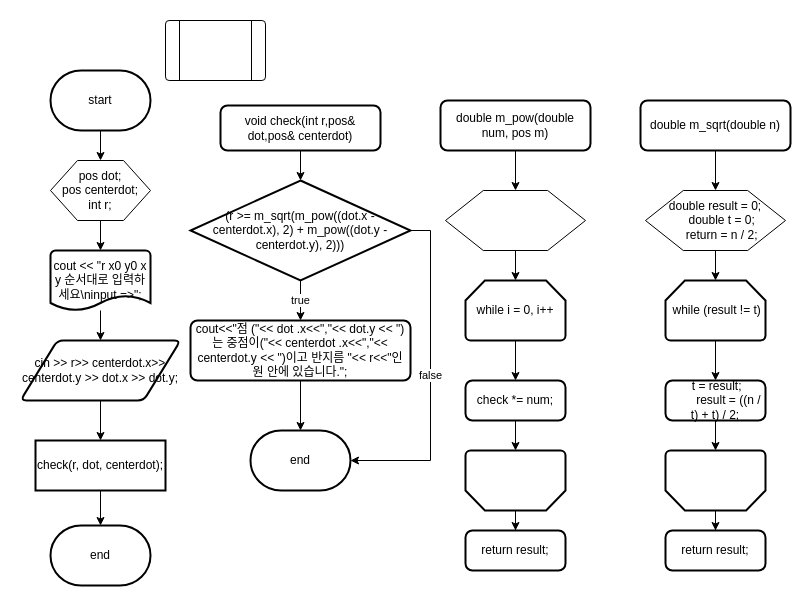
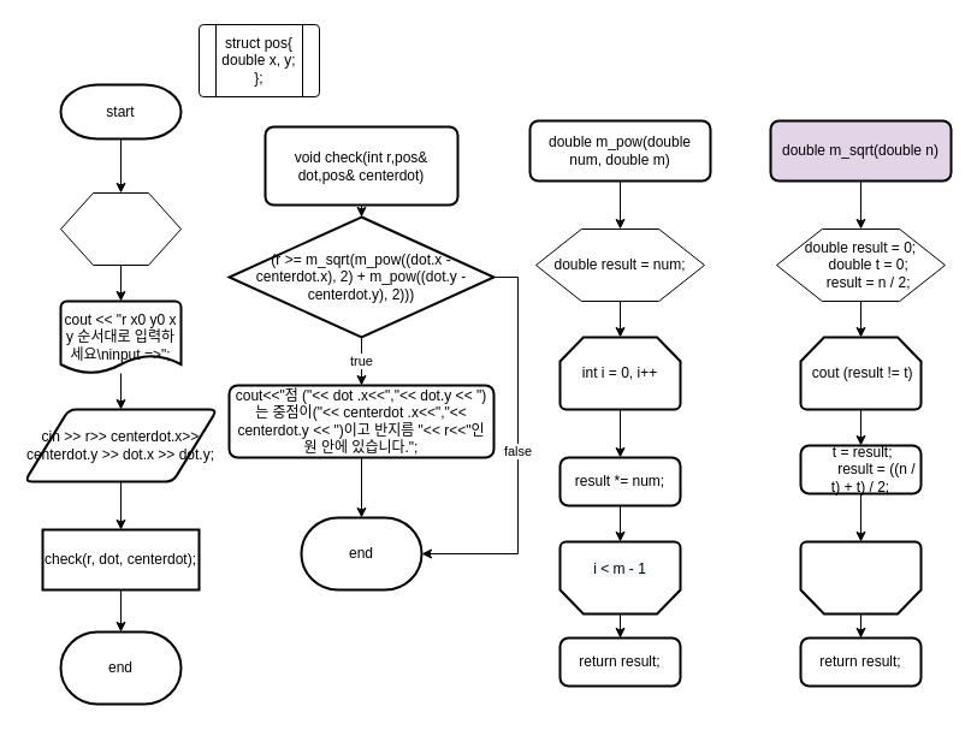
  <mxCell id="0" />
  <mxCell id="1" parent="0" />
  <mxCell id="2" style="edgeStyle=orthogonalEdgeStyle;rounded=0;orthogonalLoop=1;jettySize=auto;html=1;exitX=0.5;exitY=1;exitDx=0;exitDy=0;exitPerimeter=0;entryX=0.5;entryY=0;entryDx=0;entryDy=0;" edge="1" parent="1" source="3" target="8"><mxGeometry relative="1" as="geometry" /></mxCell>
- <mxCell id="3" value="start" style="strokeWidth=2;html=1;shape=mxgraph.flowchart.terminator;whiteSpace=wrap;" vertex="1" parent="1"><mxGeometry x="50" y="70" width="100" height="60" as="geometry" /></mxCell>
+ <mxCell id="3" value="start" style="strokeWidth=2;html=1;shape=mxgraph.flowchart.terminator;whiteSpace=wrap;" vertex="1" parent="1"><mxGeometry x="50" y="70" width="100" height="45" as="geometry" /></mxCell>
  <mxCell id="4" value="end" style="strokeWidth=2;html=1;shape=mxgraph.flowchart.terminator;whiteSpace=wrap;" vertex="1" parent="1"><mxGeometry x="50" y="525" width="100" height="60" as="geometry" /></mxCell>
  <mxCell id="5" style="edgeStyle=orthogonalEdgeStyle;rounded=0;orthogonalLoop=1;jettySize=auto;html=1;" edge="1" parent="1" source="6" target="4"><mxGeometry relative="1" as="geometry" /></mxCell>
  <mxCell id="6" value="check(r, dot, centerdot);" style="whiteSpace=wrap;html=1;absoluteArcSize=1;arcSize=14;strokeWidth=2;rounded=0;" vertex="1" parent="1"><mxGeometry x="35" y="440" width="130" height="50" as="geometry" /></mxCell>
  <mxCell id="7" style="edgeStyle=orthogonalEdgeStyle;rounded=0;orthogonalLoop=1;jettySize=auto;html=1;entryX=0.5;entryY=0;entryDx=0;entryDy=0;entryPerimeter=0;" edge="1" parent="1" source="8" target="13"><mxGeometry relative="1" as="geometry" /></mxCell>
  <mxCell id="8" value="" style="verticalLabelPosition=bottom;verticalAlign=top;html=1;shape=hexagon;perimeter=hexagonPerimeter2;arcSize=6;size=0.27;" vertex="1" parent="1"><mxGeometry x="50" y="160" width="100" height="60" as="geometry" /></mxCell>
- <mxCell id="9" value="pos dot;&#10; pos centerdot;&#10; int r;" style="text;html=1;strokeColor=none;fillColor=none;align=center;verticalAlign=middle;whiteSpace=wrap;rounded=0;" vertex="1" parent="1"><mxGeometry x="52" y="175" width="96" height="30" as="geometry" /></mxCell>
  <mxCell id="10" style="edgeStyle=orthogonalEdgeStyle;rounded=0;orthogonalLoop=1;jettySize=auto;html=1;entryX=0.5;entryY=0;entryDx=0;entryDy=0;" edge="1" parent="1" source="11" target="6"><mxGeometry relative="1" as="geometry" /></mxCell>
  <mxCell id="11" value="cin &gt;&gt; r&gt;&gt; centerdot.x&gt;&gt; centerdot.y &gt;&gt; dot.x &gt;&gt; dot.y;" style="shape=parallelogram;html=1;strokeWidth=2;perimeter=parallelogramPerimeter;whiteSpace=wrap;rounded=1;arcSize=12;size=0.23;" vertex="1" parent="1"><mxGeometry x="20" y="340" width="160" height="60" as="geometry" /></mxCell>
  <mxCell id="12" style="edgeStyle=orthogonalEdgeStyle;rounded=0;orthogonalLoop=1;jettySize=auto;html=1;entryX=0.5;entryY=0;entryDx=0;entryDy=0;" edge="1" parent="1" source="13" target="11"><mxGeometry relative="1" as="geometry" /></mxCell>
  <mxCell id="13" value="cout &lt;&lt; &quot;r x0 y0 x y 순서대로 입력하세요\ninput =&gt;&quot;;" style="strokeWidth=2;html=1;shape=mxgraph.flowchart.document2;whiteSpace=wrap;size=0.25;" vertex="1" parent="1"><mxGeometry x="50" y="250" width="100" height="60" as="geometry" /></mxCell>
  <mxCell id="14" style="edgeStyle=orthogonalEdgeStyle;rounded=0;orthogonalLoop=1;jettySize=auto;html=1;entryX=0.5;entryY=0;entryDx=0;entryDy=0;" edge="1" parent="1" source="15" target="17"><mxGeometry relative="1" as="geometry" /></mxCell>
- <mxCell id="15" value="double m_pow(double num, pos m)" style="rounded=1;whiteSpace=wrap;html=1;absoluteArcSize=1;arcSize=14;strokeWidth=2;" vertex="1" parent="1"><mxGeometry x="440" y="100" width="150" height="50" as="geometry" /></mxCell>
+ <mxCell id="15" value="double m_pow(double num, double m)" style="rounded=1;whiteSpace=wrap;html=1;absoluteArcSize=1;arcSize=14;strokeWidth=2;" vertex="1" parent="1"><mxGeometry x="440" y="100" width="150" height="50" as="geometry" /></mxCell>
  <mxCell id="16" style="edgeStyle=orthogonalEdgeStyle;rounded=0;orthogonalLoop=1;jettySize=auto;html=1;entryX=0.5;entryY=0;entryDx=0;entryDy=0;entryPerimeter=0;" edge="1" parent="1" source="17" target="20"><mxGeometry relative="1" as="geometry" /></mxCell>
  <mxCell id="17" value="" style="verticalLabelPosition=bottom;verticalAlign=top;html=1;shape=hexagon;perimeter=hexagonPerimeter2;arcSize=6;size=0.27;" vertex="1" parent="1"><mxGeometry x="445" y="190" width="140" height="60" as="geometry" /></mxCell>
+ <mxCell id="18" value="double result = num;" style="text;html=1;strokeColor=none;fillColor=none;align=center;verticalAlign=middle;whiteSpace=wrap;rounded=0;" vertex="1" parent="1"><mxGeometry x="457" y="205" width="116" height="30" as="geometry" /></mxCell>
  <mxCell id="19" style="edgeStyle=orthogonalEdgeStyle;rounded=0;orthogonalLoop=1;jettySize=auto;html=1;" edge="1" parent="1" source="20" target="25"><mxGeometry relative="1" as="geometry" /></mxCell>
- <mxCell id="20" value="while i = 0, i++" style="strokeWidth=2;html=1;shape=mxgraph.flowchart.loop_limit;whiteSpace=wrap;" vertex="1" parent="1"><mxGeometry x="465" y="280" width="100" height="60" as="geometry" /></mxCell>
+ <mxCell id="20" value="int i = 0, i++" style="strokeWidth=2;html=1;shape=mxgraph.flowchart.loop_limit;whiteSpace=wrap;" vertex="1" parent="1"><mxGeometry x="465" y="280" width="100" height="60" as="geometry" /></mxCell>
  <mxCell id="21" style="edgeStyle=orthogonalEdgeStyle;rounded=0;orthogonalLoop=1;jettySize=auto;html=1;entryX=0.5;entryY=0;entryDx=0;entryDy=0;" edge="1" parent="1" source="22" target="26"><mxGeometry relative="1" as="geometry" /></mxCell>
  <mxCell id="22" value="" style="strokeWidth=2;html=1;shape=mxgraph.flowchart.loop_limit;whiteSpace=wrap;rotation=-180;" vertex="1" parent="1"><mxGeometry x="465" y="450" width="100" height="60" as="geometry" /></mxCell>
+ <mxCell id="23" value="&#10;&lt;span style=&quot;color: rgb(0, 0, 0); font-family: Helvetica; font-size: 12px; font-style: normal; font-variant-ligatures: normal; font-variant-caps: normal; font-weight: 400; letter-spacing: normal; orphans: 2; text-align: center; text-indent: 0px; text-transform: none; widows: 2; word-spacing: 0px; -webkit-text-stroke-width: 0px; background-color: rgb(248, 249, 250); text-decoration-thickness: initial; text-decoration-style: initial; text-decoration-color: initial; float: none; display: inline !important;&quot;&gt;i &amp;lt; m - 1&lt;/span&gt;&#10;&#10;" style="text;html=1;strokeColor=none;fillColor=none;align=center;verticalAlign=middle;whiteSpace=wrap;rounded=0;" vertex="1" parent="1"><mxGeometry x="485" y="465" width="60" height="30" as="geometry" /></mxCell>
  <mxCell id="24" style="edgeStyle=orthogonalEdgeStyle;rounded=0;orthogonalLoop=1;jettySize=auto;html=1;entryX=0.5;entryY=1;entryDx=0;entryDy=0;entryPerimeter=0;" edge="1" parent="1" source="25" target="22"><mxGeometry relative="1" as="geometry" /></mxCell>
- <mxCell id="25" value="check *= num;" style="rounded=1;whiteSpace=wrap;html=1;absoluteArcSize=1;arcSize=14;strokeWidth=2;" vertex="1" parent="1"><mxGeometry x="465" y="380" width="100" height="40" as="geometry" /></mxCell>
+ <mxCell id="25" value="result *= num;" style="rounded=1;whiteSpace=wrap;html=1;absoluteArcSize=1;arcSize=14;strokeWidth=2;" vertex="1" parent="1"><mxGeometry x="465" y="380" width="100" height="40" as="geometry" /></mxCell>
  <mxCell id="26" value="return result;" style="rounded=1;whiteSpace=wrap;html=1;absoluteArcSize=1;arcSize=14;strokeWidth=2;" vertex="1" parent="1"><mxGeometry x="465" y="530" width="100" height="40" as="geometry" /></mxCell>
  <mxCell id="27" style="edgeStyle=orthogonalEdgeStyle;rounded=0;orthogonalLoop=1;jettySize=auto;html=1;entryX=0.5;entryY=0;entryDx=0;entryDy=0;" edge="1" parent="1" source="28" target="30"><mxGeometry relative="1" as="geometry" /></mxCell>
- <mxCell id="28" value="double m_sqrt(double n)" style="rounded=1;whiteSpace=wrap;html=1;absoluteArcSize=1;arcSize=14;strokeWidth=2;" vertex="1" parent="1"><mxGeometry x="640" y="100" width="150" height="50" as="geometry" /></mxCell>
+ <mxCell id="28" value="double m_sqrt(double n)" style="rounded=1;whiteSpace=wrap;html=1;absoluteArcSize=1;arcSize=14;strokeWidth=2;fillColor=#e1d5e7;" vertex="1" parent="1"><mxGeometry x="640" y="100" width="150" height="50" as="geometry" /></mxCell>
  <mxCell id="29" style="edgeStyle=orthogonalEdgeStyle;rounded=0;orthogonalLoop=1;jettySize=auto;html=1;entryX=0.5;entryY=0;entryDx=0;entryDy=0;entryPerimeter=0;" edge="1" parent="1" source="30" target="33"><mxGeometry relative="1" as="geometry" /></mxCell>
  <mxCell id="30" value="" style="verticalLabelPosition=bottom;verticalAlign=top;html=1;shape=hexagon;perimeter=hexagonPerimeter2;arcSize=6;size=0.27;" vertex="1" parent="1"><mxGeometry x="645" y="190" width="140" height="60" as="geometry" /></mxCell>
- <mxCell id="31" value="&lt;div&gt;double result = 0;&lt;/div&gt;&lt;div&gt;&amp;nbsp; &amp;nbsp; double t = 0;&lt;/div&gt;&lt;div&gt;&amp;nbsp; &amp;nbsp; return = n / 2;&lt;/div&gt;" style="text;html=1;strokeColor=none;fillColor=none;align=center;verticalAlign=middle;whiteSpace=wrap;rounded=0;" vertex="1" parent="1"><mxGeometry x="657" y="205" width="116" height="30" as="geometry" /></mxCell>
+ <mxCell id="31" value="&lt;div&gt;double result = 0;&lt;/div&gt;&lt;div&gt;&amp;nbsp; &amp;nbsp; double t = 0;&lt;/div&gt;&lt;div&gt;&amp;nbsp; &amp;nbsp; result = n / 2;&lt;/div&gt;" style="text;html=1;strokeColor=none;fillColor=none;align=center;verticalAlign=middle;whiteSpace=wrap;rounded=0;" vertex="1" parent="1"><mxGeometry x="657" y="205" width="116" height="30" as="geometry" /></mxCell>
  <mxCell id="32" style="edgeStyle=orthogonalEdgeStyle;rounded=0;orthogonalLoop=1;jettySize=auto;html=1;" edge="1" parent="1" source="33" target="37"><mxGeometry relative="1" as="geometry" /></mxCell>
- <mxCell id="33" value="&amp;nbsp;while (result != t)" style="strokeWidth=2;html=1;shape=mxgraph.flowchart.loop_limit;whiteSpace=wrap;" vertex="1" parent="1"><mxGeometry x="665" y="280" width="100" height="60" as="geometry" /></mxCell>
+ <mxCell id="33" value="&amp;nbsp;cout (result != t)" style="strokeWidth=2;html=1;shape=mxgraph.flowchart.loop_limit;whiteSpace=wrap;" vertex="1" parent="1"><mxGeometry x="665" y="280" width="100" height="60" as="geometry" /></mxCell>
  <mxCell id="34" style="edgeStyle=orthogonalEdgeStyle;rounded=0;orthogonalLoop=1;jettySize=auto;html=1;entryX=0.5;entryY=0;entryDx=0;entryDy=0;" edge="1" parent="1" source="35" target="38"><mxGeometry relative="1" as="geometry" /></mxCell>
  <mxCell id="35" value="" style="strokeWidth=2;html=1;shape=mxgraph.flowchart.loop_limit;whiteSpace=wrap;rotation=-180;" vertex="1" parent="1"><mxGeometry x="665" y="450" width="100" height="60" as="geometry" /></mxCell>
  <mxCell id="36" style="edgeStyle=orthogonalEdgeStyle;rounded=0;orthogonalLoop=1;jettySize=auto;html=1;entryX=0.5;entryY=1;entryDx=0;entryDy=0;entryPerimeter=0;" edge="1" parent="1" source="37" target="35"><mxGeometry relative="1" as="geometry" /></mxCell>
- <mxCell id="37" value="&lt;div&gt;&amp;nbsp;t = result;&lt;/div&gt;&lt;div&gt;&amp;nbsp; &amp;nbsp; &amp;nbsp; &amp;nbsp; result = ((n / t) + t) / 2;&lt;/div&gt;" style="rounded=1;whiteSpace=wrap;html=1;absoluteArcSize=1;arcSize=14;strokeWidth=2;" vertex="1" parent="1"><mxGeometry x="665" y="380" width="100" height="40" as="geometry" /></mxCell>
+ <mxCell id="37" value="&lt;div&gt;&amp;nbsp;t = result;&lt;/div&gt;&lt;div&gt;&amp;nbsp; &amp;nbsp; &amp;nbsp; &amp;nbsp; result = ((n / t) + t) / 2;&lt;/div&gt;" style="rounded=1;whiteSpace=wrap;html=1;absoluteArcSize=1;arcSize=14;strokeWidth=2;" vertex="1" parent="1"><mxGeometry x="665" y="370" width="100" height="40" as="geometry" /></mxCell>
  <mxCell id="38" value="return result;" style="rounded=1;whiteSpace=wrap;html=1;absoluteArcSize=1;arcSize=14;strokeWidth=2;" vertex="1" parent="1"><mxGeometry x="665" y="530" width="100" height="40" as="geometry" /></mxCell>
  <mxCell id="39" style="edgeStyle=orthogonalEdgeStyle;rounded=0;orthogonalLoop=1;jettySize=auto;html=1;entryX=0.5;entryY=0;entryDx=0;entryDy=0;entryPerimeter=0;" edge="1" parent="1" source="40" target="43"><mxGeometry relative="1" as="geometry" /></mxCell>
- <mxCell id="40" value="void check(int r,pos&amp; dot,pos&amp; centerdot)" style="rounded=1;whiteSpace=wrap;html=1;absoluteArcSize=1;arcSize=14;strokeWidth=2;" vertex="1" parent="1"><mxGeometry x="220" y="105" width="160" height="45" as="geometry" /></mxCell>
+ <mxCell id="40" value="void check(int r,pos&amp; dot,pos&amp; centerdot)" style="rounded=1;whiteSpace=wrap;html=1;absoluteArcSize=1;arcSize=14;strokeWidth=2;" vertex="1" parent="1"><mxGeometry x="220" y="105" width="160" height="65" as="geometry" /></mxCell>
  <mxCell id="41" value="true" style="edgeStyle=orthogonalEdgeStyle;rounded=0;orthogonalLoop=1;jettySize=auto;html=1;exitX=0.5;exitY=1;exitDx=0;exitDy=0;exitPerimeter=0;entryX=0.5;entryY=0;entryDx=0;entryDy=0;" edge="1" parent="1" source="43" target="45"><mxGeometry relative="1" as="geometry"><mxPoint x="300" y="350" as="targetPoint" /></mxGeometry></mxCell>
  <mxCell id="42" value="false" style="edgeStyle=orthogonalEdgeStyle;rounded=0;orthogonalLoop=1;jettySize=auto;html=1;entryX=1;entryY=0.5;entryDx=0;entryDy=0;entryPerimeter=0;" edge="1" parent="1" source="43" target="46"><mxGeometry relative="1" as="geometry"><Array as="points"><mxPoint x="430" y="230" /><mxPoint x="430" y="460" /></Array></mxGeometry></mxCell>
  <mxCell id="43" value="(r &gt;= m_sqrt(m_pow((dot.x - centerdot.x), 2) + m_pow((dot.y - centerdot.y), 2)))" style="strokeWidth=2;html=1;shape=mxgraph.flowchart.decision;whiteSpace=wrap;" vertex="1" parent="1"><mxGeometry x="190" y="180" width="220" height="100" as="geometry" /></mxCell>
  <mxCell id="44" style="edgeStyle=orthogonalEdgeStyle;rounded=0;orthogonalLoop=1;jettySize=auto;html=1;entryX=0.5;entryY=0;entryDx=0;entryDy=0;entryPerimeter=0;" edge="1" parent="1" source="45" target="46"><mxGeometry relative="1" as="geometry" /></mxCell>
  <mxCell id="45" value="cout&lt;&lt;&quot;점 (&quot;&lt;&lt; dot .x&lt;&lt;&quot;,&quot;&lt;&lt; dot.y &lt;&lt; &quot;)는 중점이(&quot;&lt;&lt; centerdot .x&lt;&lt;&quot;,&quot;&lt;&lt; centerdot.y &lt;&lt; &quot;)이고 반지름 &quot;&lt;&lt; r&lt;&lt;&quot;인 원 안에 있습니다.&quot;;" style="rounded=1;whiteSpace=wrap;html=1;absoluteArcSize=1;arcSize=14;strokeWidth=2;" vertex="1" parent="1"><mxGeometry x="190" y="320" width="220" height="60" as="geometry" /></mxCell>
  <mxCell id="46" value="end" style="strokeWidth=2;html=1;shape=mxgraph.flowchart.terminator;whiteSpace=wrap;" vertex="1" parent="1"><mxGeometry x="250" y="430" width="100" height="60" as="geometry" /></mxCell>
  <mxCell id="47" value="" style="verticalLabelPosition=bottom;verticalAlign=top;html=1;shape=process;whiteSpace=wrap;rounded=1;size=0.14;arcSize=6;" vertex="1" parent="1"><mxGeometry x="165" y="20" width="100" height="60" as="geometry" /></mxCell>
+ <mxCell id="48" value="struct pos{&lt;br&gt; double x, y;&lt;br&gt;};" style="text;html=1;strokeColor=none;fillColor=none;align=center;verticalAlign=middle;whiteSpace=wrap;rounded=0;" vertex="1" parent="1"><mxGeometry x="165" y="35" width="100" height="30" as="geometry" /></mxCell>
